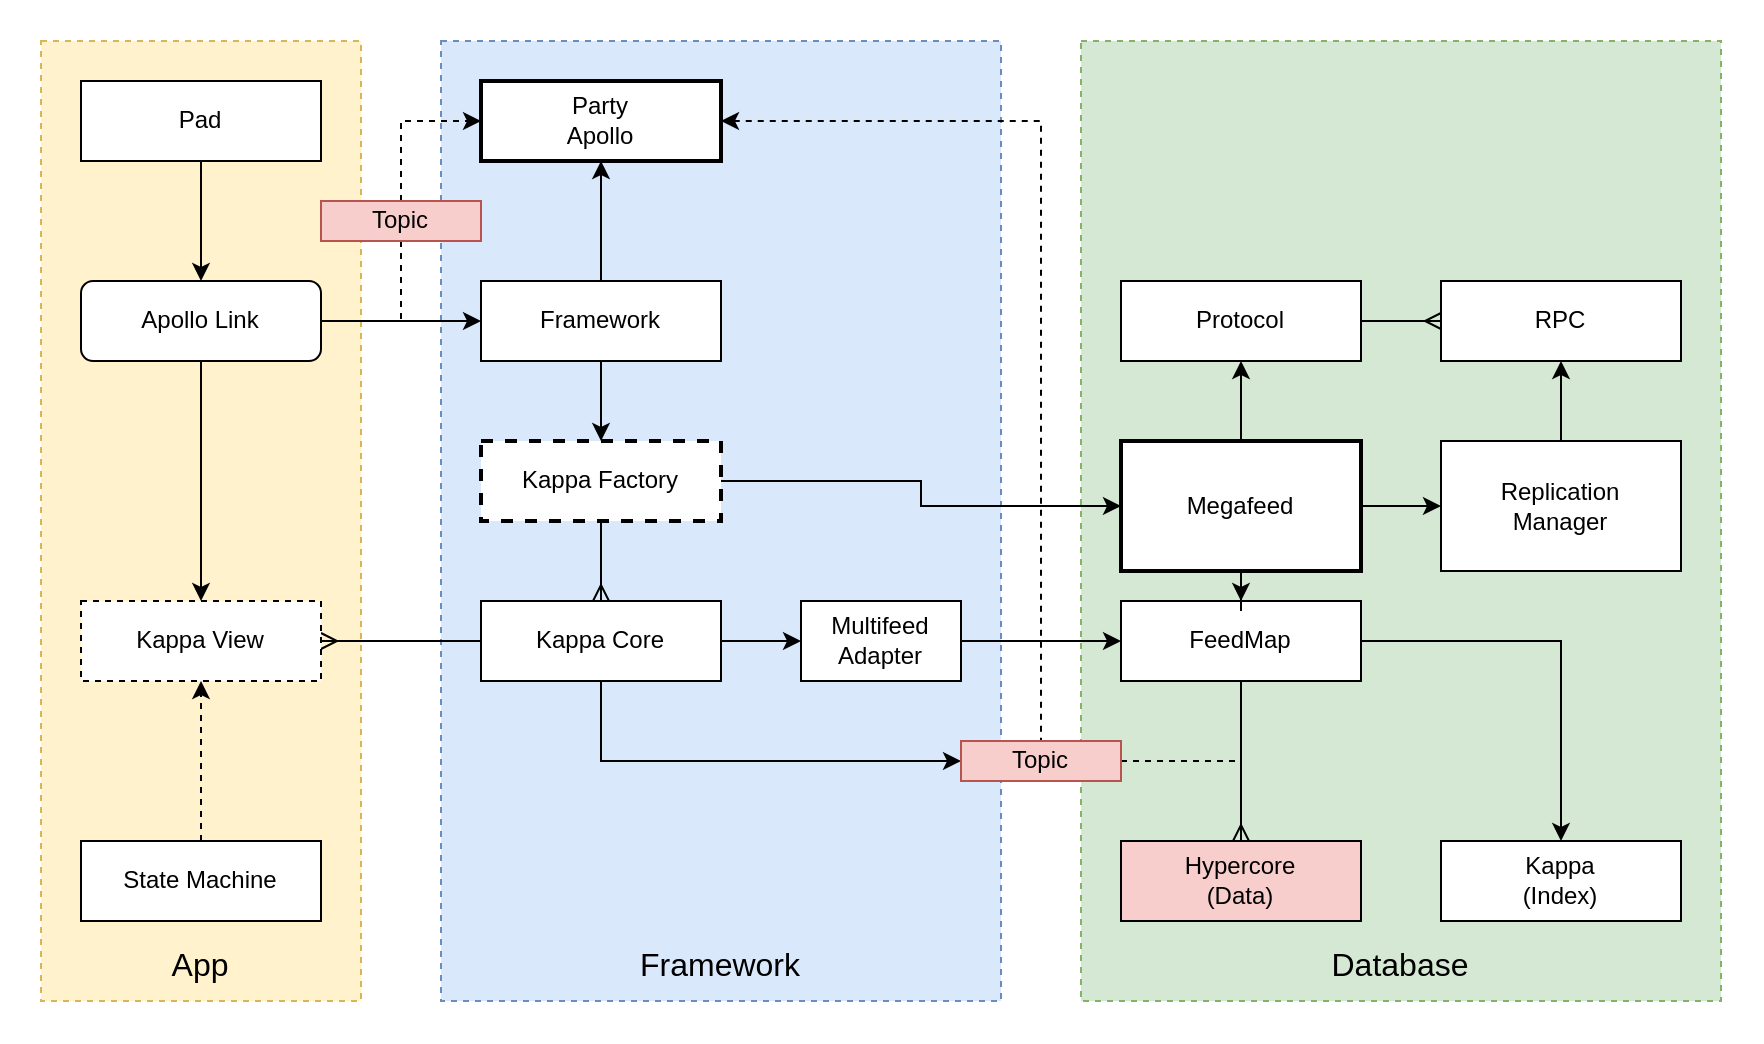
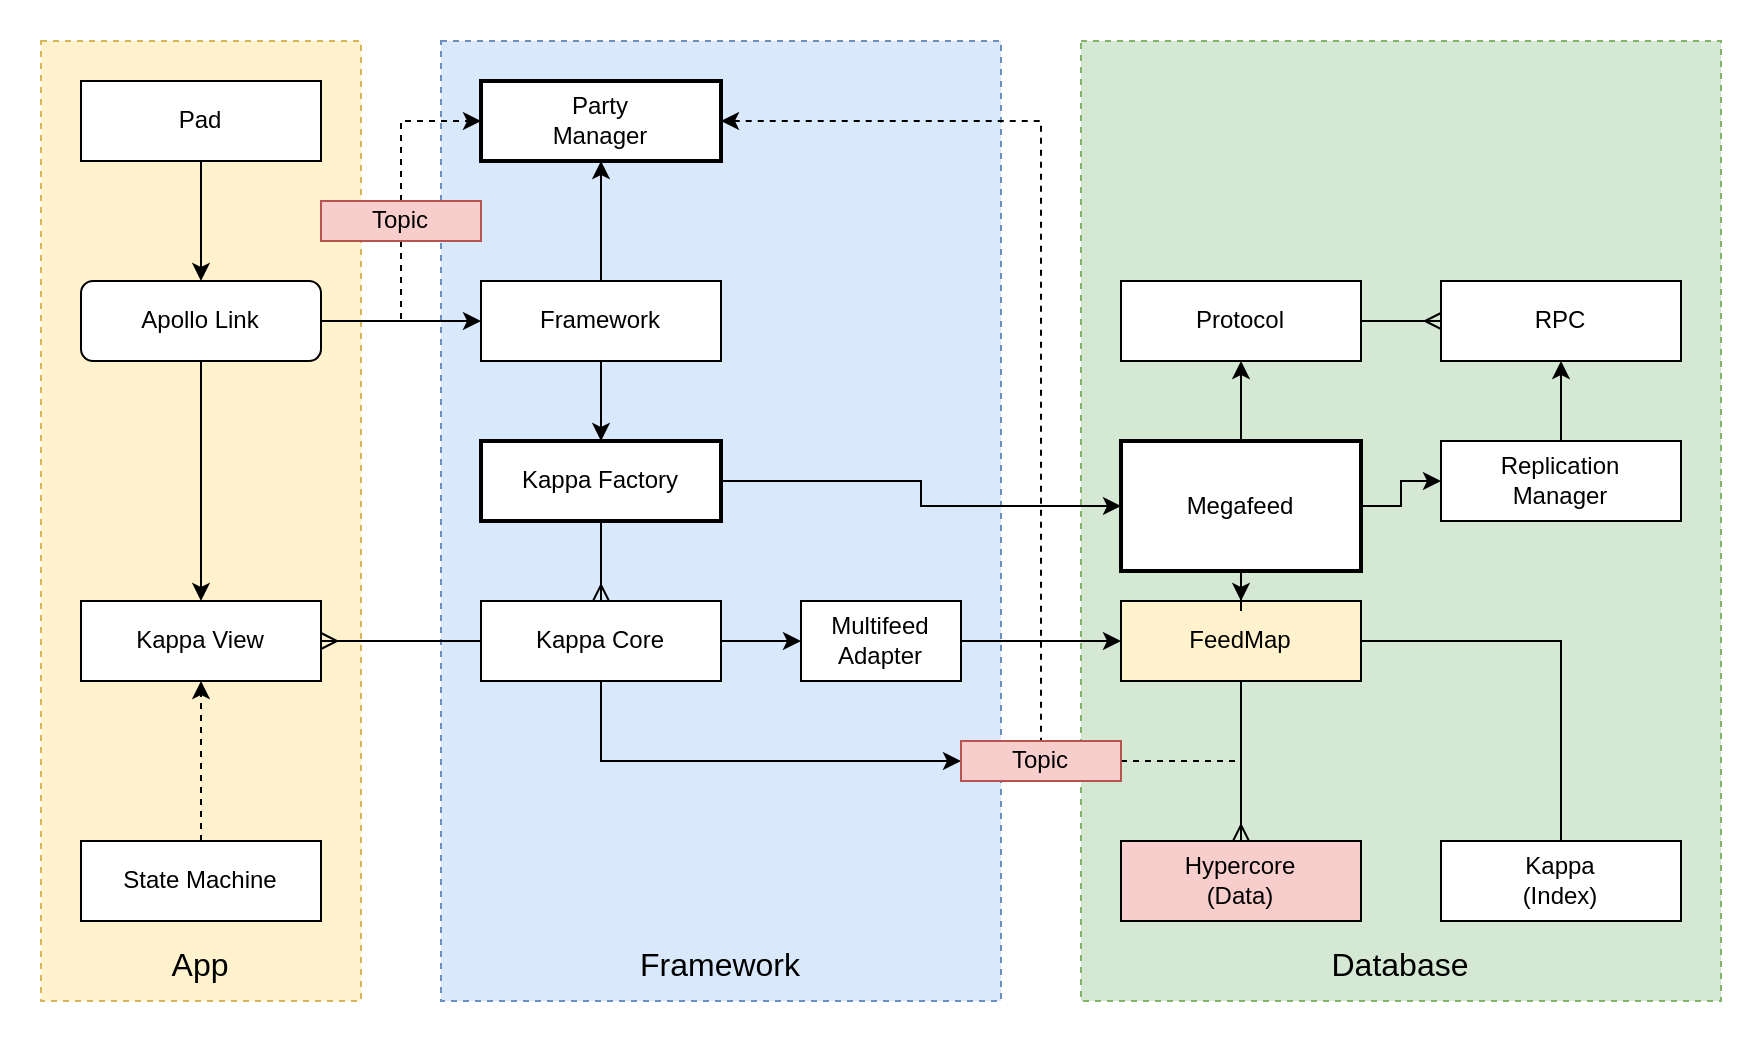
  <mxCell id="0" />
  <mxCell id="1" parent="0" />
  <mxCell id="2" value="App" style="rounded=0;whiteSpace=wrap;html=1;fillColor=#fff2cc;verticalAlign=bottom;fontSize=16;spacingBottom=6;dashed=1;strokeColor=#d6b656;" vertex="1" parent="1"><mxGeometry y="20" width="160" height="480" as="geometry" x="20" /></mxCell>
  <mxCell id="3" value="Framework" style="rounded=0;whiteSpace=wrap;html=1;fillColor=#dae8fc;verticalAlign=bottom;fontSize=16;spacingBottom=6;dashed=1;strokeColor=#6c8ebf;" vertex="1" parent="1"><mxGeometry x="220" y="20" width="280" height="480" as="geometry" /></mxCell>
  <mxCell id="4" value="Database" style="rounded=0;whiteSpace=wrap;html=1;fillColor=#d5e8d4;verticalAlign=bottom;fontSize=16;spacingBottom=6;dashed=1;strokeColor=#82b366;" vertex="1" parent="1"><mxGeometry x="540" y="20" width="320" height="480" as="geometry" /></mxCell>
  <mxCell id="5" style="edgeStyle=orthogonalEdgeStyle;rounded=0;orthogonalLoop=1;jettySize=auto;html=1;exitX=1;exitY=0.5;exitDx=0;exitDy=0;" edge="1" parent="1" source="7" target="9"><mxGeometry relative="1" as="geometry" /></mxCell>
  <mxCell id="6" style="edgeStyle=orthogonalEdgeStyle;rounded=0;orthogonalLoop=1;jettySize=auto;html=1;exitX=0.5;exitY=1;exitDx=0;exitDy=0;entryX=0;entryY=0.5;entryDx=0;entryDy=0;endArrow=classic;endFill=1;fontSize=12;" edge="1" parent="1" source="7" target="35"><mxGeometry relative="1" as="geometry"><mxPoint x="520" y="380" as="targetPoint" /></mxGeometry></mxCell>
  <mxCell id="7" value="Kappa Core" style="rounded=0;whiteSpace=wrap;html=1;" vertex="1" parent="1"><mxGeometry x="240" y="300" width="120" height="40" as="geometry" /></mxCell>
  <mxCell id="8" style="edgeStyle=orthogonalEdgeStyle;rounded=0;orthogonalLoop=1;jettySize=auto;html=1;exitX=1;exitY=0.5;exitDx=0;exitDy=0;" edge="1" parent="1" source="9" target="12"><mxGeometry relative="1" as="geometry" /></mxCell>
  <mxCell id="9" value="Multifeed&lt;br&gt;Adapter&lt;br&gt;" style="rounded=0;whiteSpace=wrap;html=1;" vertex="1" parent="1"><mxGeometry x="400" y="300" width="80" height="40" as="geometry" /></mxCell>
  <mxCell id="10" style="edgeStyle=orthogonalEdgeStyle;rounded=0;orthogonalLoop=1;jettySize=auto;html=1;exitX=0.5;exitY=1;exitDx=0;exitDy=0;endArrow=ERmany;endFill=0;" edge="1" parent="1" source="12" target="30"><mxGeometry relative="1" as="geometry" /></mxCell>
- <mxCell id="11" style="edgeStyle=orthogonalEdgeStyle;rounded=0;orthogonalLoop=1;jettySize=auto;html=1;exitX=1;exitY=0.5;exitDx=0;exitDy=0;" edge="1" parent="1" source="12" target="31"><mxGeometry relative="1" as="geometry" /></mxCell>
- <mxCell id="12" value="FeedMap" style="rounded=0;whiteSpace=wrap;html=1;" vertex="1" parent="1"><mxGeometry x="560" y="300" width="120" height="40" as="geometry" /></mxCell>
+ <mxCell id="11" style="edgeStyle=orthogonalEdgeStyle;rounded=0;orthogonalLoop=1;jettySize=auto;html=1;exitX=1;exitY=0.5;exitDx=0;exitDy=0;endArrow=none;" edge="1" parent="1" source="12" target="31"><mxGeometry relative="1" as="geometry" /></mxCell>
+ <mxCell id="12" value="FeedMap" style="rounded=0;whiteSpace=wrap;html=1;fillColor=#fff2cc;" vertex="1" parent="1"><mxGeometry x="560" y="300" width="120" height="40" as="geometry" /></mxCell>
  <mxCell id="13" style="edgeStyle=orthogonalEdgeStyle;rounded=0;orthogonalLoop=1;jettySize=auto;html=1;exitX=1;exitY=0.5;exitDx=0;exitDy=0;" edge="1" parent="1" source="15" target="19"><mxGeometry relative="1" as="geometry" /></mxCell>
  <mxCell id="14" style="edgeStyle=orthogonalEdgeStyle;rounded=0;orthogonalLoop=1;jettySize=auto;html=1;exitX=0.5;exitY=1;exitDx=0;exitDy=0;endArrow=ERmany;endFill=0;" edge="1" parent="1" source="15" target="7"><mxGeometry relative="1" as="geometry" /></mxCell>
- <mxCell id="15" value="Kappa Factory" style="rounded=0;whiteSpace=wrap;html=1;strokeWidth=2;dashed=1;" vertex="1" parent="1"><mxGeometry x="240" y="220" width="120" height="40" as="geometry" /></mxCell>
+ <mxCell id="15" value="Kappa Factory" style="rounded=0;whiteSpace=wrap;html=1;strokeWidth=2;" vertex="1" parent="1"><mxGeometry x="240" y="220" width="120" height="40" as="geometry" /></mxCell>
  <mxCell id="16" style="edgeStyle=orthogonalEdgeStyle;rounded=0;orthogonalLoop=1;jettySize=auto;html=1;exitX=0.5;exitY=1;exitDx=0;exitDy=0;" edge="1" parent="1" source="19" target="12"><mxGeometry relative="1" as="geometry" /></mxCell>
  <mxCell id="17" style="edgeStyle=orthogonalEdgeStyle;rounded=0;orthogonalLoop=1;jettySize=auto;html=1;exitX=0.5;exitY=0;exitDx=0;exitDy=0;startArrow=none;startFill=0;endArrow=classic;endFill=1;fontSize=16;" edge="1" parent="1" source="19" target="42"><mxGeometry relative="1" as="geometry" /></mxCell>
  <mxCell id="18" style="edgeStyle=orthogonalEdgeStyle;rounded=0;orthogonalLoop=1;jettySize=auto;html=1;exitX=1;exitY=0.5;exitDx=0;exitDy=0;startArrow=none;startFill=0;endArrow=classic;endFill=1;fontSize=16;" edge="1" parent="1" source="19" target="45"><mxGeometry relative="1" as="geometry" /></mxCell>
  <mxCell id="19" value="Megafeed" style="rounded=0;whiteSpace=wrap;html=1;strokeWidth=2;" vertex="1" parent="1"><mxGeometry x="560" y="220" width="120" height="65" as="geometry" /></mxCell>
  <mxCell id="20" style="edgeStyle=orthogonalEdgeStyle;rounded=0;orthogonalLoop=1;jettySize=auto;html=1;exitX=0.5;exitY=1;exitDx=0;exitDy=0;" edge="1" parent="1" source="22" target="15"><mxGeometry relative="1" as="geometry" /></mxCell>
  <mxCell id="21" style="edgeStyle=orthogonalEdgeStyle;rounded=0;orthogonalLoop=1;jettySize=auto;html=1;exitX=0.5;exitY=0;exitDx=0;exitDy=0;" edge="1" parent="1" source="22" target="29"><mxGeometry relative="1" as="geometry" /></mxCell>
  <mxCell id="22" value="Framework" style="rounded=0;whiteSpace=wrap;html=1;" vertex="1" parent="1"><mxGeometry x="240" y="140" width="120" height="40" as="geometry" /></mxCell>
  <mxCell id="23" style="edgeStyle=orthogonalEdgeStyle;rounded=0;orthogonalLoop=1;jettySize=auto;html=1;exitX=1;exitY=0.5;exitDx=0;exitDy=0;endArrow=none;endFill=0;startArrow=ERmany;startFill=0;" edge="1" parent="1" source="24" target="7"><mxGeometry relative="1" as="geometry" /></mxCell>
- <mxCell id="24" value="Kappa View" style="rounded=0;whiteSpace=wrap;html=1;dashed=1;" vertex="1" parent="1"><mxGeometry x="40" y="300" width="120" height="40" as="geometry" /></mxCell>
+ <mxCell id="24" value="Kappa View" style="rounded=0;whiteSpace=wrap;html=1;" vertex="1" parent="1"><mxGeometry x="40" y="300" width="120" height="40" as="geometry" /></mxCell>
  <mxCell id="25" style="edgeStyle=orthogonalEdgeStyle;rounded=0;orthogonalLoop=1;jettySize=auto;html=1;exitX=1;exitY=0.5;exitDx=0;exitDy=0;" edge="1" parent="1" source="27" target="22"><mxGeometry relative="1" as="geometry" /></mxCell>
  <mxCell id="26" style="edgeStyle=orthogonalEdgeStyle;rounded=0;orthogonalLoop=1;jettySize=auto;html=1;exitX=0.5;exitY=1;exitDx=0;exitDy=0;" edge="1" parent="1" source="27" target="24"><mxGeometry relative="1" as="geometry" /></mxCell>
  <mxCell id="27" value="Apollo Link" style="whiteSpace=wrap;html=1;rounded=1;" vertex="1" parent="1"><mxGeometry x="40" y="140" width="120" height="40" as="geometry" /></mxCell>
  <mxCell id="28" style="edgeStyle=orthogonalEdgeStyle;rounded=0;orthogonalLoop=1;jettySize=auto;html=1;exitX=1;exitY=0.5;exitDx=0;exitDy=0;endArrow=none;endFill=0;fontSize=16;dashed=1;startArrow=classic;startFill=1;" edge="1" parent="1" source="29" target="35"><mxGeometry relative="1" as="geometry" /></mxCell>
- <mxCell id="29" value="Party&lt;br&gt;Apollo&lt;br&gt;" style="rounded=0;whiteSpace=wrap;html=1;strokeWidth=2;" vertex="1" parent="1"><mxGeometry x="240" y="40" width="120" height="40" as="geometry" /></mxCell>
+ <mxCell id="29" value="Party&lt;br&gt;Manager&lt;br&gt;" style="rounded=0;whiteSpace=wrap;html=1;strokeWidth=2;" vertex="1" parent="1"><mxGeometry x="240" y="40" width="120" height="40" as="geometry" /></mxCell>
  <mxCell id="30" value="Hypercore&lt;br&gt;(Data)&lt;br&gt;" style="rounded=0;whiteSpace=wrap;html=1;fillColor=#f8cecc;" vertex="1" parent="1"><mxGeometry x="560" y="420" width="120" height="40" as="geometry" /></mxCell>
  <mxCell id="31" value="Kappa&lt;br&gt;(Index)&lt;br&gt;" style="rounded=0;whiteSpace=wrap;html=1;" vertex="1" parent="1"><mxGeometry x="720" y="420" width="120" height="40" as="geometry" /></mxCell>
  <mxCell id="32" style="edgeStyle=orthogonalEdgeStyle;rounded=0;orthogonalLoop=1;jettySize=auto;html=1;exitX=0.5;exitY=1;exitDx=0;exitDy=0;endArrow=classic;endFill=1;" edge="1" parent="1" source="33" target="27"><mxGeometry relative="1" as="geometry" /></mxCell>
  <mxCell id="33" value="Pad" style="rounded=0;whiteSpace=wrap;html=1;" vertex="1" parent="1"><mxGeometry x="40" y="40" width="120" height="40" as="geometry" /></mxCell>
  <mxCell id="34" style="edgeStyle=orthogonalEdgeStyle;rounded=0;orthogonalLoop=1;jettySize=auto;html=1;endArrow=none;endFill=0;fontSize=12;dashed=1;" edge="1" parent="1"><mxGeometry relative="1" as="geometry"><mxPoint x="620" y="380" as="targetPoint" /><mxPoint x="560" y="380" as="sourcePoint" /></mxGeometry></mxCell>
  <mxCell id="35" value="Topic&lt;br&gt;" style="rounded=0;whiteSpace=wrap;html=1;fillColor=#f8cecc;strokeColor=#b85450;" vertex="1" parent="1"><mxGeometry x="480" y="370" width="80" height="20" as="geometry" /></mxCell>
  <mxCell id="36" style="edgeStyle=orthogonalEdgeStyle;rounded=0;orthogonalLoop=1;jettySize=auto;html=1;exitX=0.5;exitY=0;exitDx=0;exitDy=0;endArrow=classic;endFill=1;fontSize=16;dashed=1;" edge="1" parent="1" source="37" target="24"><mxGeometry relative="1" as="geometry" /></mxCell>
  <mxCell id="37" value="State Machine" style="rounded=0;whiteSpace=wrap;html=1;" vertex="1" parent="1"><mxGeometry x="40" y="420" width="120" height="40" as="geometry" /></mxCell>
  <mxCell id="38" style="edgeStyle=orthogonalEdgeStyle;rounded=0;orthogonalLoop=1;jettySize=auto;html=1;exitX=0.5;exitY=1;exitDx=0;exitDy=0;dashed=1;startArrow=none;startFill=0;endArrow=none;endFill=0;fontSize=16;" edge="1" parent="1" source="40"><mxGeometry relative="1" as="geometry"><mxPoint x="200" y="160" as="targetPoint" /></mxGeometry></mxCell>
  <mxCell id="39" style="edgeStyle=orthogonalEdgeStyle;rounded=0;orthogonalLoop=1;jettySize=auto;html=1;exitX=0.5;exitY=0;exitDx=0;exitDy=0;entryX=0;entryY=0.5;entryDx=0;entryDy=0;dashed=1;startArrow=none;startFill=0;endArrow=classic;endFill=1;fontSize=16;" edge="1" parent="1" source="40" target="29"><mxGeometry relative="1" as="geometry" /></mxCell>
  <mxCell id="40" value="Topic&lt;br&gt;" style="rounded=0;whiteSpace=wrap;html=1;fillColor=#f8cecc;strokeColor=#b85450;" vertex="1" parent="1"><mxGeometry x="160" y="100" width="80" height="20" as="geometry" /></mxCell>
  <mxCell id="41" style="edgeStyle=orthogonalEdgeStyle;rounded=0;orthogonalLoop=1;jettySize=auto;html=1;exitX=1;exitY=0.5;exitDx=0;exitDy=0;startArrow=none;startFill=0;endArrow=ERmany;endFill=0;fontSize=16;" edge="1" parent="1" source="42" target="43"><mxGeometry relative="1" as="geometry" /></mxCell>
  <mxCell id="42" value="Protocol" style="rounded=0;whiteSpace=wrap;html=1;" vertex="1" parent="1"><mxGeometry x="560" y="140" width="120" height="40" as="geometry" /></mxCell>
  <mxCell id="43" value="RPC" style="rounded=0;whiteSpace=wrap;html=1;" vertex="1" parent="1"><mxGeometry x="720" y="140" width="120" height="40" as="geometry" /></mxCell>
  <mxCell id="44" style="edgeStyle=orthogonalEdgeStyle;rounded=0;orthogonalLoop=1;jettySize=auto;html=1;exitX=0.5;exitY=0;exitDx=0;exitDy=0;startArrow=none;startFill=0;endArrow=classic;endFill=1;fontSize=16;" edge="1" parent="1" source="45" target="43"><mxGeometry relative="1" as="geometry" /></mxCell>
- <mxCell id="45" value="Replication&lt;br&gt;Manager&lt;br&gt;" style="rounded=0;whiteSpace=wrap;html=1;" vertex="1" parent="1"><mxGeometry x="720" y="220" width="120" height="65" as="geometry" /></mxCell>
+ <mxCell id="45" value="Replication&lt;br&gt;Manager&lt;br&gt;" style="rounded=0;whiteSpace=wrap;html=1;" vertex="1" parent="1"><mxGeometry x="720" y="220" width="120" height="40" as="geometry" /></mxCell>
